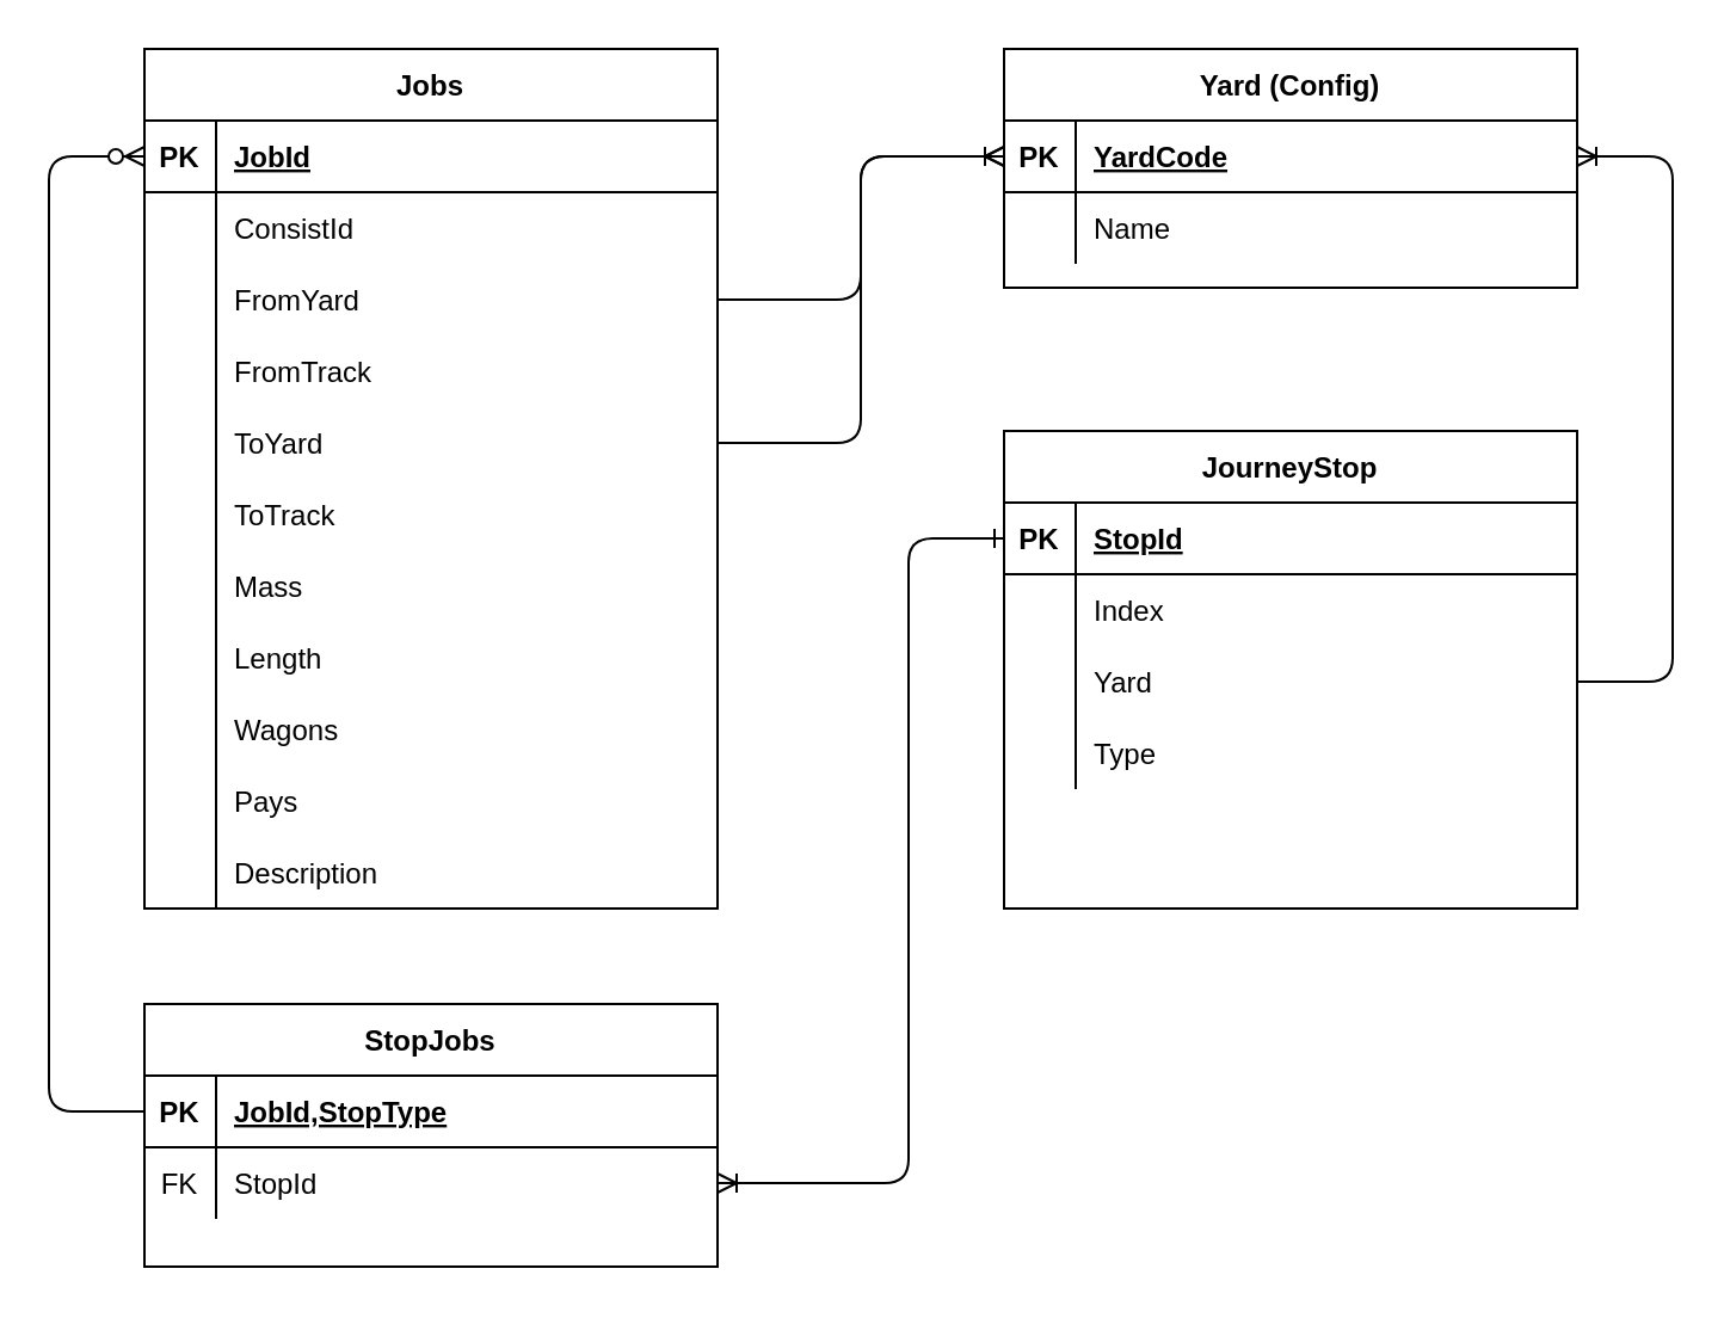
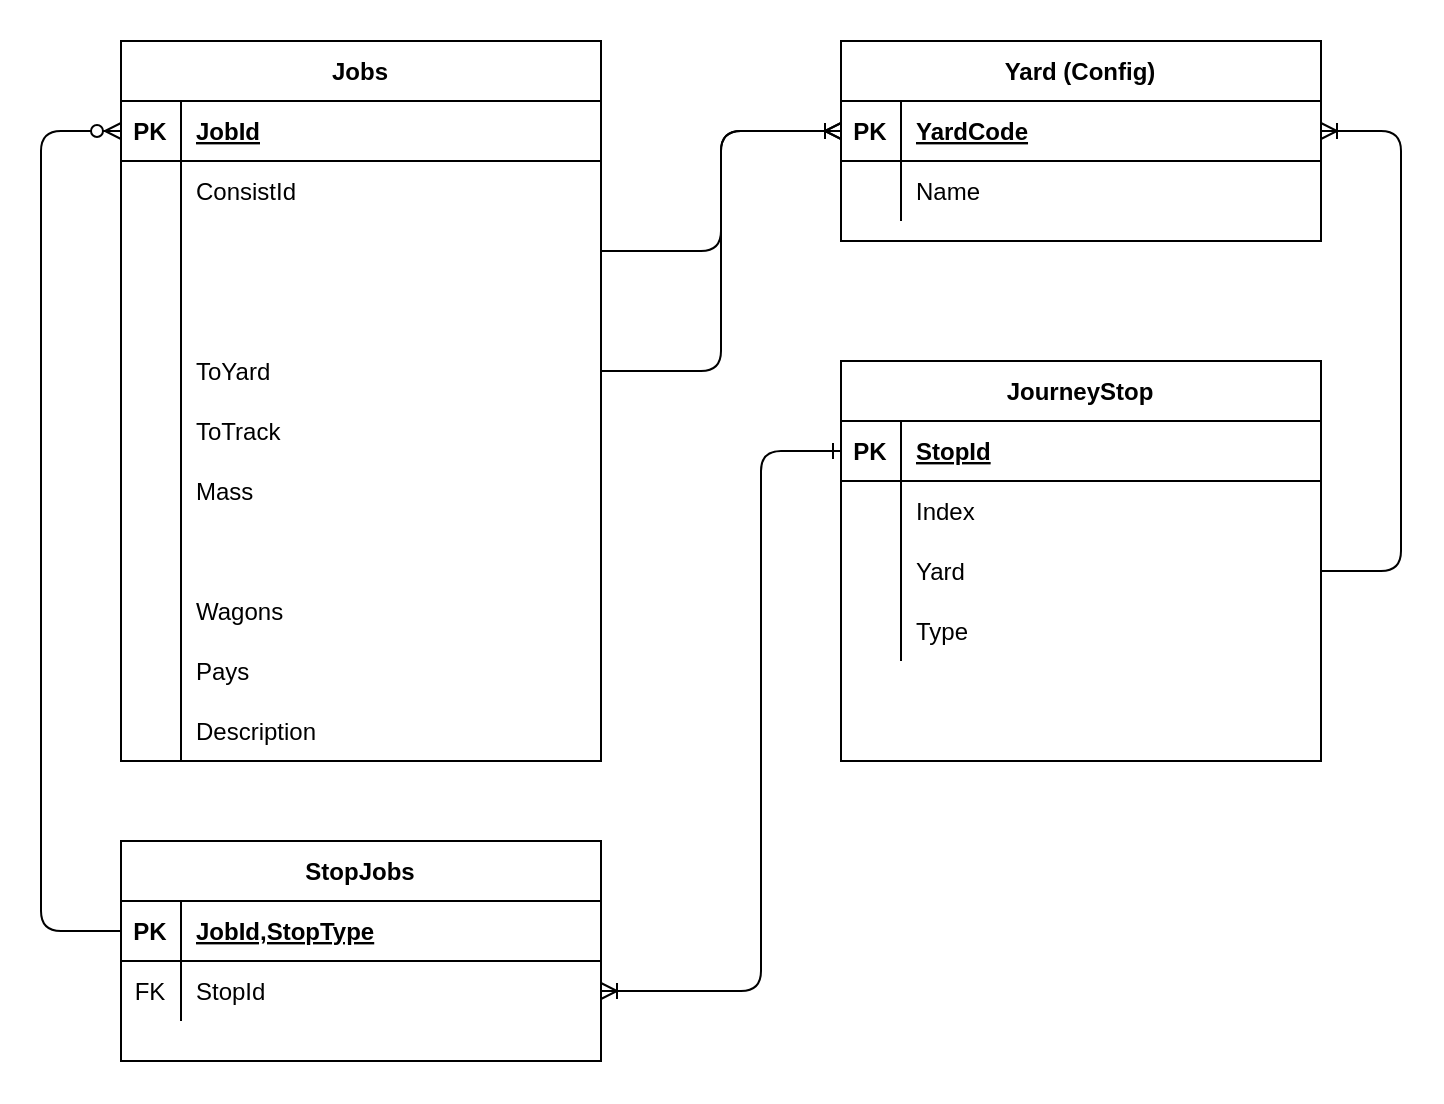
  <mxCell id="0" />
  <mxCell id="1" parent="0" />
  <mxCell id="2" value="Jobs" style="shape=table;startSize=30;container=1;collapsible=1;childLayout=tableLayout;fixedRows=1;rowLines=0;fontStyle=1;align=center;resizeLast=1;" parent="1" vertex="1"><mxGeometry x="60" y="20" width="240" height="360" as="geometry" /></mxCell>
  <mxCell id="3" value="" style="shape=partialRectangle;collapsible=0;dropTarget=0;pointerEvents=0;fillColor=none;points=[[0,0.5],[1,0.5]];portConstraint=eastwest;top=0;left=0;right=0;bottom=1;" parent="2" vertex="1"><mxGeometry y="30" width="240" height="30" as="geometry" /></mxCell>
  <mxCell id="4" value="PK" style="shape=partialRectangle;overflow=hidden;connectable=0;fillColor=none;top=0;left=0;bottom=0;right=0;fontStyle=1;" parent="3" vertex="1"><mxGeometry width="30" height="30" as="geometry"><mxRectangle width="30" height="30" as="alternateBounds" /></mxGeometry></mxCell>
  <mxCell id="5" value="JobId" style="shape=partialRectangle;overflow=hidden;connectable=0;fillColor=none;top=0;left=0;bottom=0;right=0;align=left;spacingLeft=6;fontStyle=5;" parent="3" vertex="1"><mxGeometry x="30" width="210" height="30" as="geometry"><mxRectangle width="210" height="30" as="alternateBounds" /></mxGeometry></mxCell>
  <mxCell id="6" value="" style="shape=partialRectangle;collapsible=0;dropTarget=0;pointerEvents=0;fillColor=none;points=[[0,0.5],[1,0.5]];portConstraint=eastwest;top=0;left=0;right=0;bottom=0;" parent="2" vertex="1"><mxGeometry y="60" width="240" height="30" as="geometry" /></mxCell>
  <mxCell id="7" value="" style="shape=partialRectangle;overflow=hidden;connectable=0;fillColor=none;top=0;left=0;bottom=0;right=0;" parent="6" vertex="1"><mxGeometry width="30" height="30" as="geometry"><mxRectangle width="30" height="30" as="alternateBounds" /></mxGeometry></mxCell>
  <mxCell id="8" value="ConsistId" style="shape=partialRectangle;overflow=hidden;connectable=0;fillColor=none;top=0;left=0;bottom=0;right=0;align=left;spacingLeft=6;" parent="6" vertex="1"><mxGeometry x="30" width="210" height="30" as="geometry"><mxRectangle width="210" height="30" as="alternateBounds" /></mxGeometry></mxCell>
  <mxCell id="9" value="" style="shape=partialRectangle;collapsible=0;dropTarget=0;pointerEvents=0;fillColor=none;points=[[0,0.5],[1,0.5]];portConstraint=eastwest;top=0;left=0;right=0;bottom=0;" parent="2" vertex="1"><mxGeometry y="90" width="240" height="30" as="geometry" /></mxCell>
  <mxCell id="10" value="" style="shape=partialRectangle;overflow=hidden;connectable=0;fillColor=none;top=0;left=0;bottom=0;right=0;" parent="9" vertex="1"><mxGeometry width="30" height="30" as="geometry"><mxRectangle width="30" height="30" as="alternateBounds" /></mxGeometry></mxCell>
- <mxCell id="11" value="FromYard" style="shape=partialRectangle;overflow=hidden;connectable=0;fillColor=none;top=0;left=0;bottom=0;right=0;align=left;spacingLeft=6;" parent="9" vertex="1"><mxGeometry x="30" width="210" height="30" as="geometry"><mxRectangle width="210" height="30" as="alternateBounds" /></mxGeometry></mxCell>
  <mxCell id="12" value="" style="shape=partialRectangle;collapsible=0;dropTarget=0;pointerEvents=0;fillColor=none;points=[[0,0.5],[1,0.5]];portConstraint=eastwest;top=0;left=0;right=0;bottom=0;" parent="2" vertex="1"><mxGeometry y="120" width="240" height="30" as="geometry" /></mxCell>
  <mxCell id="13" value="" style="shape=partialRectangle;overflow=hidden;connectable=0;fillColor=none;top=0;left=0;bottom=0;right=0;" parent="12" vertex="1"><mxGeometry width="30" height="30" as="geometry"><mxRectangle width="30" height="30" as="alternateBounds" /></mxGeometry></mxCell>
- <mxCell id="14" value="FromTrack" style="shape=partialRectangle;overflow=hidden;connectable=0;fillColor=none;top=0;left=0;bottom=0;right=0;align=left;spacingLeft=6;" parent="12" vertex="1"><mxGeometry x="30" width="210" height="30" as="geometry"><mxRectangle width="210" height="30" as="alternateBounds" /></mxGeometry></mxCell>
  <mxCell id="15" value="" style="shape=partialRectangle;collapsible=0;dropTarget=0;pointerEvents=0;fillColor=none;points=[[0,0.5],[1,0.5]];portConstraint=eastwest;top=0;left=0;right=0;bottom=0;" parent="2" vertex="1"><mxGeometry y="150" width="240" height="30" as="geometry" /></mxCell>
  <mxCell id="16" value="" style="shape=partialRectangle;overflow=hidden;connectable=0;fillColor=none;top=0;left=0;bottom=0;right=0;" parent="15" vertex="1"><mxGeometry width="30" height="30" as="geometry"><mxRectangle width="30" height="30" as="alternateBounds" /></mxGeometry></mxCell>
  <mxCell id="17" value="ToYard" style="shape=partialRectangle;overflow=hidden;connectable=0;fillColor=none;top=0;left=0;bottom=0;right=0;align=left;spacingLeft=6;" parent="15" vertex="1"><mxGeometry x="30" width="210" height="30" as="geometry"><mxRectangle width="210" height="30" as="alternateBounds" /></mxGeometry></mxCell>
  <mxCell id="18" value="" style="shape=partialRectangle;collapsible=0;dropTarget=0;pointerEvents=0;fillColor=none;points=[[0,0.5],[1,0.5]];portConstraint=eastwest;top=0;left=0;right=0;bottom=0;" parent="2" vertex="1"><mxGeometry y="180" width="240" height="30" as="geometry" /></mxCell>
  <mxCell id="19" value="" style="shape=partialRectangle;overflow=hidden;connectable=0;fillColor=none;top=0;left=0;bottom=0;right=0;" parent="18" vertex="1"><mxGeometry width="30" height="30" as="geometry"><mxRectangle width="30" height="30" as="alternateBounds" /></mxGeometry></mxCell>
  <mxCell id="20" value="ToTrack" style="shape=partialRectangle;overflow=hidden;connectable=0;fillColor=none;top=0;left=0;bottom=0;right=0;align=left;spacingLeft=6;" parent="18" vertex="1"><mxGeometry x="30" width="210" height="30" as="geometry"><mxRectangle width="210" height="30" as="alternateBounds" /></mxGeometry></mxCell>
  <mxCell id="21" value="" style="shape=partialRectangle;collapsible=0;dropTarget=0;pointerEvents=0;fillColor=none;points=[[0,0.5],[1,0.5]];portConstraint=eastwest;top=0;left=0;right=0;bottom=0;" parent="2" vertex="1"><mxGeometry y="210" width="240" height="30" as="geometry" /></mxCell>
  <mxCell id="22" value="" style="shape=partialRectangle;overflow=hidden;connectable=0;fillColor=none;top=0;left=0;bottom=0;right=0;" parent="21" vertex="1"><mxGeometry width="30" height="30" as="geometry"><mxRectangle width="30" height="30" as="alternateBounds" /></mxGeometry></mxCell>
  <mxCell id="23" value="Mass" style="shape=partialRectangle;overflow=hidden;connectable=0;fillColor=none;top=0;left=0;bottom=0;right=0;align=left;spacingLeft=6;" parent="21" vertex="1"><mxGeometry x="30" width="210" height="30" as="geometry"><mxRectangle width="210" height="30" as="alternateBounds" /></mxGeometry></mxCell>
  <mxCell id="24" value="" style="shape=partialRectangle;collapsible=0;dropTarget=0;pointerEvents=0;fillColor=none;points=[[0,0.5],[1,0.5]];portConstraint=eastwest;top=0;left=0;right=0;bottom=0;" parent="2" vertex="1"><mxGeometry y="240" width="240" height="30" as="geometry" /></mxCell>
  <mxCell id="25" value="" style="shape=partialRectangle;overflow=hidden;connectable=0;fillColor=none;top=0;left=0;bottom=0;right=0;" parent="24" vertex="1"><mxGeometry width="30" height="30" as="geometry"><mxRectangle width="30" height="30" as="alternateBounds" /></mxGeometry></mxCell>
- <mxCell id="26" value="Length" style="shape=partialRectangle;overflow=hidden;connectable=0;fillColor=none;top=0;left=0;bottom=0;right=0;align=left;spacingLeft=6;" parent="24" vertex="1"><mxGeometry x="30" width="210" height="30" as="geometry"><mxRectangle width="210" height="30" as="alternateBounds" /></mxGeometry></mxCell>
  <mxCell id="27" value="" style="shape=partialRectangle;collapsible=0;dropTarget=0;pointerEvents=0;fillColor=none;points=[[0,0.5],[1,0.5]];portConstraint=eastwest;top=0;left=0;right=0;bottom=0;" parent="2" vertex="1"><mxGeometry y="270" width="240" height="30" as="geometry" /></mxCell>
  <mxCell id="28" value="" style="shape=partialRectangle;overflow=hidden;connectable=0;fillColor=none;top=0;left=0;bottom=0;right=0;" parent="27" vertex="1"><mxGeometry width="30" height="30" as="geometry"><mxRectangle width="30" height="30" as="alternateBounds" /></mxGeometry></mxCell>
  <mxCell id="29" value="Wagons" style="shape=partialRectangle;overflow=hidden;connectable=0;fillColor=none;top=0;left=0;bottom=0;right=0;align=left;spacingLeft=6;" parent="27" vertex="1"><mxGeometry x="30" width="210" height="30" as="geometry"><mxRectangle width="210" height="30" as="alternateBounds" /></mxGeometry></mxCell>
  <mxCell id="30" value="" style="shape=partialRectangle;collapsible=0;dropTarget=0;pointerEvents=0;fillColor=none;points=[[0,0.5],[1,0.5]];portConstraint=eastwest;top=0;left=0;right=0;bottom=0;" parent="2" vertex="1"><mxGeometry y="300" width="240" height="30" as="geometry" /></mxCell>
  <mxCell id="31" value="" style="shape=partialRectangle;overflow=hidden;connectable=0;fillColor=none;top=0;left=0;bottom=0;right=0;" parent="30" vertex="1"><mxGeometry width="30" height="30" as="geometry"><mxRectangle width="30" height="30" as="alternateBounds" /></mxGeometry></mxCell>
  <mxCell id="32" value="Pays" style="shape=partialRectangle;overflow=hidden;connectable=0;fillColor=none;top=0;left=0;bottom=0;right=0;align=left;spacingLeft=6;" parent="30" vertex="1"><mxGeometry x="30" width="210" height="30" as="geometry"><mxRectangle width="210" height="30" as="alternateBounds" /></mxGeometry></mxCell>
  <mxCell id="33" value="" style="shape=partialRectangle;collapsible=0;dropTarget=0;pointerEvents=0;fillColor=none;points=[[0,0.5],[1,0.5]];portConstraint=eastwest;top=0;left=0;right=0;bottom=0;" parent="2" vertex="1"><mxGeometry y="330" width="240" height="30" as="geometry" /></mxCell>
  <mxCell id="34" value="" style="shape=partialRectangle;overflow=hidden;connectable=0;fillColor=none;top=0;left=0;bottom=0;right=0;" parent="33" vertex="1"><mxGeometry width="30" height="30" as="geometry"><mxRectangle width="30" height="30" as="alternateBounds" /></mxGeometry></mxCell>
  <mxCell id="35" value="Description" style="shape=partialRectangle;overflow=hidden;connectable=0;fillColor=none;top=0;left=0;bottom=0;right=0;align=left;spacingLeft=6;" parent="33" vertex="1"><mxGeometry x="30" width="210" height="30" as="geometry"><mxRectangle width="210" height="30" as="alternateBounds" /></mxGeometry></mxCell>
  <mxCell id="36" value="JourneyStop" style="shape=table;startSize=30;container=1;collapsible=1;childLayout=tableLayout;fixedRows=1;rowLines=0;fontStyle=1;align=center;resizeLast=1;" parent="1" vertex="1"><mxGeometry x="420" y="180" width="240" height="200" as="geometry" /></mxCell>
  <mxCell id="37" value="" style="shape=partialRectangle;collapsible=0;dropTarget=0;pointerEvents=0;fillColor=none;points=[[0,0.5],[1,0.5]];portConstraint=eastwest;top=0;left=0;right=0;bottom=1;" parent="36" vertex="1"><mxGeometry y="30" width="240" height="30" as="geometry" /></mxCell>
  <mxCell id="38" value="PK" style="shape=partialRectangle;overflow=hidden;connectable=0;fillColor=none;top=0;left=0;bottom=0;right=0;fontStyle=1;" parent="37" vertex="1"><mxGeometry width="30" height="30" as="geometry"><mxRectangle width="30" height="30" as="alternateBounds" /></mxGeometry></mxCell>
  <mxCell id="39" value="StopId" style="shape=partialRectangle;overflow=hidden;connectable=0;fillColor=none;top=0;left=0;bottom=0;right=0;align=left;spacingLeft=6;fontStyle=5;" parent="37" vertex="1"><mxGeometry x="30" width="210" height="30" as="geometry"><mxRectangle width="210" height="30" as="alternateBounds" /></mxGeometry></mxCell>
  <mxCell id="40" value="" style="shape=partialRectangle;collapsible=0;dropTarget=0;pointerEvents=0;fillColor=none;points=[[0,0.5],[1,0.5]];portConstraint=eastwest;top=0;left=0;right=0;bottom=0;" parent="36" vertex="1"><mxGeometry y="60" width="240" height="30" as="geometry" /></mxCell>
  <mxCell id="41" value="" style="shape=partialRectangle;overflow=hidden;connectable=0;fillColor=none;top=0;left=0;bottom=0;right=0;" parent="40" vertex="1"><mxGeometry width="30" height="30" as="geometry"><mxRectangle width="30" height="30" as="alternateBounds" /></mxGeometry></mxCell>
  <mxCell id="42" value="Index" style="shape=partialRectangle;overflow=hidden;connectable=0;fillColor=none;top=0;left=0;bottom=0;right=0;align=left;spacingLeft=6;" parent="40" vertex="1"><mxGeometry x="30" width="210" height="30" as="geometry"><mxRectangle width="210" height="30" as="alternateBounds" /></mxGeometry></mxCell>
  <mxCell id="43" value="" style="shape=partialRectangle;collapsible=0;dropTarget=0;pointerEvents=0;fillColor=none;points=[[0,0.5],[1,0.5]];portConstraint=eastwest;top=0;left=0;right=0;bottom=0;" parent="36" vertex="1"><mxGeometry y="90" width="240" height="30" as="geometry" /></mxCell>
  <mxCell id="44" value="" style="shape=partialRectangle;overflow=hidden;connectable=0;fillColor=none;top=0;left=0;bottom=0;right=0;" parent="43" vertex="1"><mxGeometry width="30" height="30" as="geometry"><mxRectangle width="30" height="30" as="alternateBounds" /></mxGeometry></mxCell>
  <mxCell id="45" value="Yard" style="shape=partialRectangle;overflow=hidden;connectable=0;fillColor=none;top=0;left=0;bottom=0;right=0;align=left;spacingLeft=6;" parent="43" vertex="1"><mxGeometry x="30" width="210" height="30" as="geometry"><mxRectangle width="210" height="30" as="alternateBounds" /></mxGeometry></mxCell>
  <mxCell id="46" value="" style="shape=partialRectangle;collapsible=0;dropTarget=0;pointerEvents=0;fillColor=none;points=[[0,0.5],[1,0.5]];portConstraint=eastwest;top=0;left=0;right=0;bottom=0;" parent="36" vertex="1"><mxGeometry y="120" width="240" height="30" as="geometry" /></mxCell>
  <mxCell id="47" value="" style="shape=partialRectangle;overflow=hidden;connectable=0;fillColor=none;top=0;left=0;bottom=0;right=0;" parent="46" vertex="1"><mxGeometry width="30" height="30" as="geometry"><mxRectangle width="30" height="30" as="alternateBounds" /></mxGeometry></mxCell>
  <mxCell id="48" value="Type" style="shape=partialRectangle;overflow=hidden;connectable=0;fillColor=none;top=0;left=0;bottom=0;right=0;align=left;spacingLeft=6;" parent="46" vertex="1"><mxGeometry x="30" width="210" height="30" as="geometry"><mxRectangle width="210" height="30" as="alternateBounds" /></mxGeometry></mxCell>
  <mxCell id="49" value="" style="shape=partialRectangle;collapsible=0;dropTarget=0;pointerEvents=0;fillColor=none;points=[[0,0.5],[1,0.5]];portConstraint=eastwest;top=0;left=0;right=0;bottom=0;" parent="36" vertex="1"><mxGeometry y="150" width="240" height="30" as="geometry" /></mxCell>
  <mxCell id="50" value="" style="shape=partialRectangle;overflow=hidden;connectable=0;fillColor=none;top=0;left=0;bottom=0;right=0;" parent="49" vertex="1"><mxGeometry width="30" height="30" as="geometry"><mxRectangle width="30" height="30" as="alternateBounds" /></mxGeometry></mxCell>
  <mxCell id="51" value="Yard (Config)" style="shape=table;startSize=30;container=1;collapsible=1;childLayout=tableLayout;fixedRows=1;rowLines=0;fontStyle=1;align=center;resizeLast=1;" parent="1" vertex="1"><mxGeometry x="420" y="20" width="240" height="100" as="geometry" /></mxCell>
  <mxCell id="52" value="" style="shape=partialRectangle;collapsible=0;dropTarget=0;pointerEvents=0;fillColor=none;points=[[0,0.5],[1,0.5]];portConstraint=eastwest;top=0;left=0;right=0;bottom=1;" parent="51" vertex="1"><mxGeometry y="30" width="240" height="30" as="geometry" /></mxCell>
  <mxCell id="53" value="PK" style="shape=partialRectangle;overflow=hidden;connectable=0;fillColor=none;top=0;left=0;bottom=0;right=0;fontStyle=1;" parent="52" vertex="1"><mxGeometry width="30" height="30" as="geometry"><mxRectangle width="30" height="30" as="alternateBounds" /></mxGeometry></mxCell>
  <mxCell id="54" value="YardCode" style="shape=partialRectangle;overflow=hidden;connectable=0;fillColor=none;top=0;left=0;bottom=0;right=0;align=left;spacingLeft=6;fontStyle=5;" parent="52" vertex="1"><mxGeometry x="30" width="210" height="30" as="geometry"><mxRectangle width="210" height="30" as="alternateBounds" /></mxGeometry></mxCell>
  <mxCell id="55" value="" style="shape=partialRectangle;collapsible=0;dropTarget=0;pointerEvents=0;fillColor=none;points=[[0,0.5],[1,0.5]];portConstraint=eastwest;top=0;left=0;right=0;bottom=0;" parent="51" vertex="1"><mxGeometry y="60" width="240" height="30" as="geometry" /></mxCell>
  <mxCell id="56" value="" style="shape=partialRectangle;overflow=hidden;connectable=0;fillColor=none;top=0;left=0;bottom=0;right=0;" parent="55" vertex="1"><mxGeometry width="30" height="30" as="geometry"><mxRectangle width="30" height="30" as="alternateBounds" /></mxGeometry></mxCell>
  <mxCell id="57" value="Name" style="shape=partialRectangle;overflow=hidden;connectable=0;fillColor=none;top=0;left=0;bottom=0;right=0;align=left;spacingLeft=6;" parent="55" vertex="1"><mxGeometry x="30" width="210" height="30" as="geometry"><mxRectangle width="210" height="30" as="alternateBounds" /></mxGeometry></mxCell>
  <mxCell id="58" value="" style="edgeStyle=elbowEdgeStyle;fontSize=12;html=1;endArrow=ERoneToMany;endFill=0;exitX=1;exitY=0.5;exitDx=0;exitDy=0;entryX=1;entryY=0.5;entryDx=0;entryDy=0;startArrow=none;startFill=0;rounded=1;" parent="1" source="43" target="52" edge="1"><mxGeometry width="100" height="100" relative="1" as="geometry"><mxPoint x="340" y="400" as="sourcePoint" /><mxPoint x="220" y="110" as="targetPoint" /><Array as="points"><mxPoint x="700" y="175" /></Array></mxGeometry></mxCell>
  <mxCell id="59" value="" style="edgeStyle=elbowEdgeStyle;fontSize=12;html=1;endArrow=ERoneToMany;rounded=1;exitX=1;exitY=0.5;exitDx=0;exitDy=0;entryX=0;entryY=0.5;entryDx=0;entryDy=0;" parent="1" source="9" target="52" edge="1"><mxGeometry width="100" height="100" relative="1" as="geometry"><mxPoint x="410" y="410" as="sourcePoint" /><mxPoint x="510" y="310" as="targetPoint" /></mxGeometry></mxCell>
  <mxCell id="60" value="" style="edgeStyle=elbowEdgeStyle;fontSize=12;html=1;endArrow=ERoneToMany;rounded=1;exitX=1;exitY=0.5;exitDx=0;exitDy=0;entryX=0;entryY=0.5;entryDx=0;entryDy=0;" parent="1" source="15" target="52" edge="1"><mxGeometry width="100" height="100" relative="1" as="geometry"><mxPoint x="60" y="375" as="sourcePoint" /><mxPoint x="430" y="95" as="targetPoint" /></mxGeometry></mxCell>
  <mxCell id="61" value="StopJobs" style="shape=table;startSize=30;container=1;collapsible=1;childLayout=tableLayout;fixedRows=1;rowLines=0;fontStyle=1;align=center;resizeLast=1;" vertex="1" parent="1"><mxGeometry x="60" y="420" width="240" height="110" as="geometry" /></mxCell>
  <mxCell id="62" value="" style="shape=partialRectangle;collapsible=0;dropTarget=0;pointerEvents=0;fillColor=none;points=[[0,0.5],[1,0.5]];portConstraint=eastwest;top=0;left=0;right=0;bottom=1;" vertex="1" parent="61"><mxGeometry y="30" width="240" height="30" as="geometry" /></mxCell>
  <mxCell id="63" value="PK" style="shape=partialRectangle;overflow=hidden;connectable=0;fillColor=none;top=0;left=0;bottom=0;right=0;fontStyle=1;" vertex="1" parent="62"><mxGeometry width="30" height="30" as="geometry"><mxRectangle width="30" height="30" as="alternateBounds" /></mxGeometry></mxCell>
  <mxCell id="64" value="JobId,StopType" style="shape=partialRectangle;overflow=hidden;connectable=0;fillColor=none;top=0;left=0;bottom=0;right=0;align=left;spacingLeft=6;fontStyle=5;" vertex="1" parent="62"><mxGeometry x="30" width="210" height="30" as="geometry"><mxRectangle width="210" height="30" as="alternateBounds" /></mxGeometry></mxCell>
  <mxCell id="65" value="" style="shape=partialRectangle;collapsible=0;dropTarget=0;pointerEvents=0;fillColor=none;points=[[0,0.5],[1,0.5]];portConstraint=eastwest;top=0;left=0;right=0;bottom=0;" vertex="1" parent="61"><mxGeometry y="60" width="240" height="30" as="geometry" /></mxCell>
  <mxCell id="66" value="FK" style="shape=partialRectangle;overflow=hidden;connectable=0;fillColor=none;top=0;left=0;bottom=0;right=0;" vertex="1" parent="65"><mxGeometry width="30" height="30" as="geometry"><mxRectangle width="30" height="30" as="alternateBounds" /></mxGeometry></mxCell>
  <mxCell id="67" value="StopId" style="shape=partialRectangle;overflow=hidden;connectable=0;fillColor=none;top=0;left=0;bottom=0;right=0;align=left;spacingLeft=6;" vertex="1" parent="65"><mxGeometry x="30" width="210" height="30" as="geometry"><mxRectangle width="210" height="30" as="alternateBounds" /></mxGeometry></mxCell>
  <mxCell id="68" value="" style="edgeStyle=elbowEdgeStyle;fontSize=12;html=1;endArrow=ERzeroToMany;endFill=1;entryX=0;entryY=0.5;entryDx=0;entryDy=0;exitX=0;exitY=0.5;exitDx=0;exitDy=0;" edge="1" parent="1" source="62" target="3"><mxGeometry width="100" height="100" relative="1" as="geometry"><mxPoint x="-150" y="300" as="sourcePoint" /><mxPoint x="-50" y="200" as="targetPoint" /><Array as="points"><mxPoint x="20" y="300" /></Array></mxGeometry></mxCell>
  <mxCell id="69" value="" style="edgeStyle=elbowEdgeStyle;fontSize=12;html=1;endArrow=ERone;endFill=0;entryX=0;entryY=0.5;entryDx=0;entryDy=0;exitX=1;exitY=0.5;exitDx=0;exitDy=0;startArrow=ERoneToMany;startFill=0;" edge="1" parent="1" source="65" target="37"><mxGeometry width="100" height="100" relative="1" as="geometry"><mxPoint x="450" y="870" as="sourcePoint" /><mxPoint x="450" y="470" as="targetPoint" /><Array as="points"><mxPoint x="380" y="495" /></Array></mxGeometry></mxCell>
